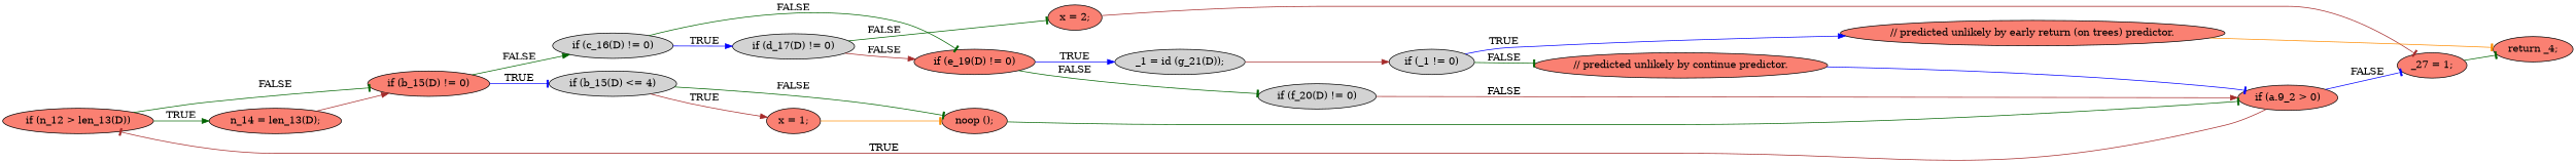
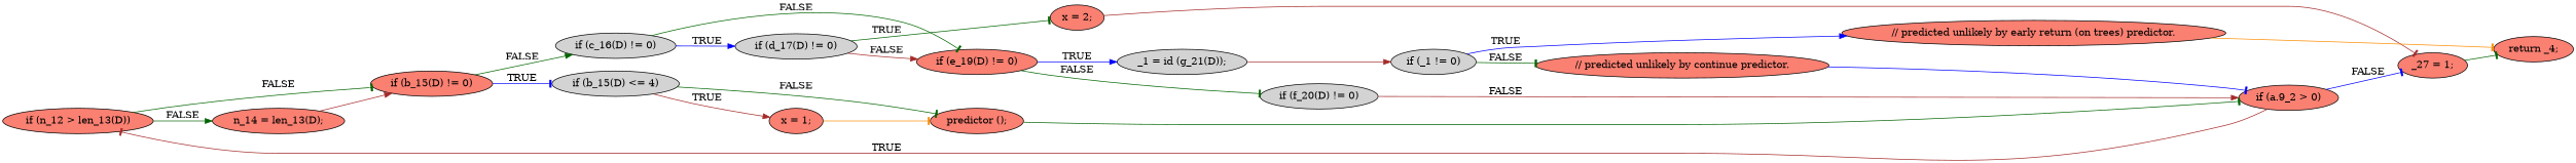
  digraph {
    rankdir=LR
    node [fillcolor=salmon style=filled]
    edge [arrowhead=tee color=darkgreen]
    n1 [label="if (n_12 > len_13(D))"]
    n2 [label="n_14 = len_13(D);"]
    n3 [label="if (b_15(D) != 0)"]
    n4 [fillcolor=lightgrey label="if (b_15(D) <= 4)"]
    n5 [fillcolor=lightgrey label="if (c_16(D) != 0)"]
    n6 [label="x = 1;"]
-   n7 [label="noop ();"]
+   n7 [label="predictor ();"]
    n8 [fillcolor=lightgrey label="if (d_17(D) != 0)"]
    n9 [label="if (e_19(D) != 0)"]
    n10 [label="if (a.9_2 > 0)"]
    n11 [label="_27 = 1;"]
    n12 [label="x = 2;"]
    n13 [fillcolor=lightgrey label="if (f_20(D) != 0)"]
    n14 [fillcolor=lightgrey label="_1 = id (g_21(D));"]
    n15 [label="return _4;"]
    n16 [fillcolor=lightgrey label="if (_1 != 0)"]
    n17 [label="// predicted unlikely by early return (on trees) predictor."]
    n18 [label="// predicted unlikely by continue predictor."]
-   n1 -> n2 [arrowhead=normal label=TRUE]
+   n1 -> n2 [arrowhead=normal label=FALSE]
    n1 -> n3 [label=FALSE]
    n2 -> n3 [arrowhead=normal color=brown]
    n3 -> n4 [color=blue label=TRUE]
    n3 -> n5 [arrowhead=normal label=FALSE]
    n4 -> n6 [arrowhead=normal color=brown label=TRUE]
    n4 -> n7 [label=FALSE]
    n5 -> n8 [arrowhead=normal color=blue label=TRUE]
    n5 -> n9 [label=FALSE]
    n6 -> n7 [color=darkorange]
    n7 -> n10
    n8 -> n9 [arrowhead=normal color=brown label=FALSE]
-   n8 -> n12 [label=FALSE]
+   n8 -> n12 [label=TRUE]
    n9 -> n13 [label=FALSE]
    n9 -> n14 [arrowhead=normal color=blue label=TRUE]
    n10 -> n1 [color=brown label=TRUE]
    n10 -> n11 [color=blue label=FALSE]
    n11 -> n15
    n12 -> n11 [color=brown]
    n13 -> n10 [arrowhead=normal color=brown label=FALSE]
    n14 -> n16 [arrowhead=normal color=brown]
    n16 -> n17 [arrowhead=normal color=blue label=TRUE]
    n16 -> n18 [label=FALSE]
    n17 -> n15 [color=darkorange]
    n18 -> n10 [color=blue]
  }
